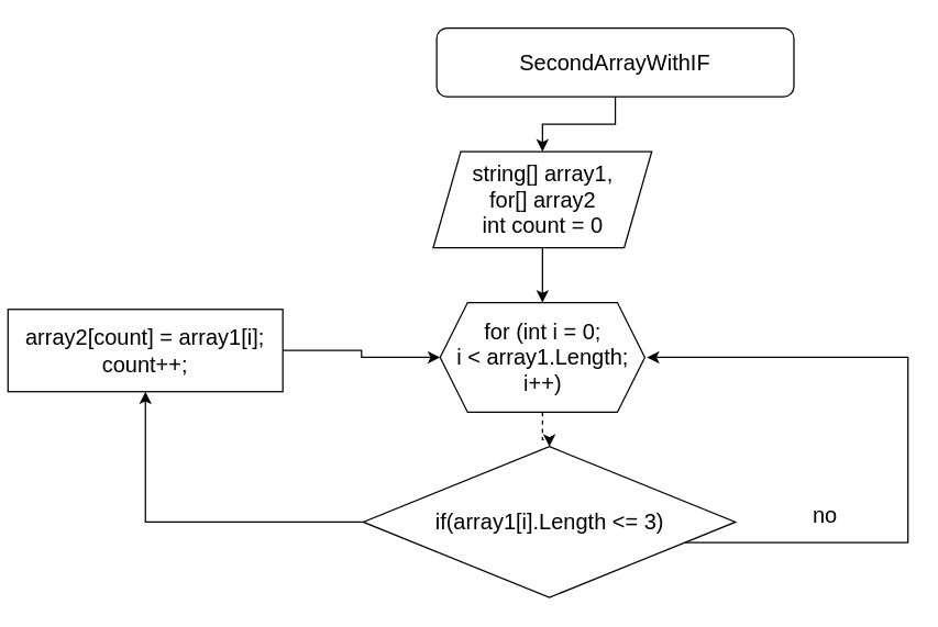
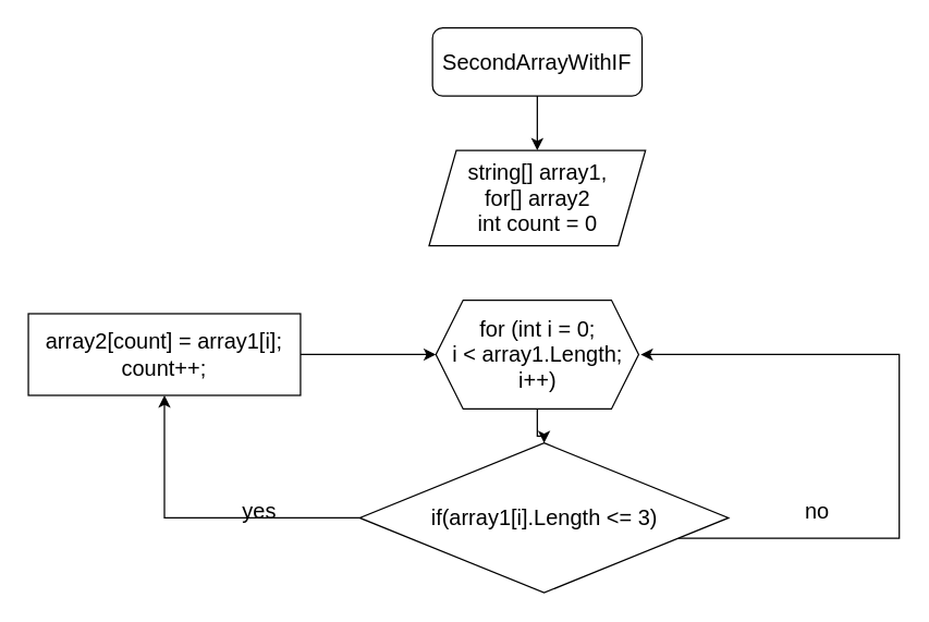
  <mxCell id="0" />
  <mxCell id="1" parent="0" />
  <mxCell id="2" value="" style="edgeStyle=orthogonalEdgeStyle;rounded=0;orthogonalLoop=1;jettySize=auto;html=1;" edge="1" parent="1" source="3" target="5"><mxGeometry relative="1" as="geometry" /></mxCell>
- <mxCell id="3" value="&lt;font style=&quot;font-size: 16px;&quot;&gt;SecondArrayWithIF&lt;/font&gt;" style="rounded=1;whiteSpace=wrap;html=1;fontSize=12;glass=0;strokeWidth=1;shadow=0;" parent="1" vertex="1"><mxGeometry x="317" y="20" width="260" height="50" as="geometry" /></mxCell>
- <mxCell id="4" value="" style="edgeStyle=orthogonalEdgeStyle;rounded=0;orthogonalLoop=1;jettySize=auto;html=1;fontSize=16;" edge="1" parent="1" source="5" target="7"><mxGeometry relative="1" as="geometry" /></mxCell>
+ <mxCell id="3" value="&lt;font style=&quot;font-size: 16px;&quot;&gt;SecondArrayWithIF&lt;/font&gt;" style="rounded=1;whiteSpace=wrap;html=1;fontSize=12;glass=0;strokeWidth=1;shadow=0;" parent="1" vertex="1"><mxGeometry x="317" y="20" width="154" height="50" as="geometry" /></mxCell>
  <mxCell id="5" value="&lt;font style=&quot;font-size: 16px;&quot;&gt;string[] array1,&lt;br&gt;for[] array2&lt;br&gt;int count = 0&lt;/font&gt;" style="shape=parallelogram;perimeter=parallelogramPerimeter;whiteSpace=wrap;html=1;fixedSize=1;" vertex="1" parent="1"><mxGeometry x="314.5" y="110" width="159" height="70" as="geometry" /></mxCell>
- <mxCell id="6" value="" style="edgeStyle=orthogonalEdgeStyle;rounded=0;orthogonalLoop=1;jettySize=auto;html=1;fontSize=16;dashed=1;" edge="1" parent="1" source="7" target="10"><mxGeometry relative="1" as="geometry" /></mxCell>
+ <mxCell id="6" value="" style="edgeStyle=orthogonalEdgeStyle;rounded=0;orthogonalLoop=1;jettySize=auto;html=1;fontSize=16;" edge="1" parent="1" source="7" target="10"><mxGeometry relative="1" as="geometry" /></mxCell>
  <mxCell id="7" value="&lt;font style=&quot;font-size: 16px;&quot;&gt;for (int i = 0; &lt;br&gt;i &amp;lt; array1.Length; &lt;br&gt;i++)&lt;/font&gt;" style="shape=hexagon;perimeter=hexagonPerimeter2;whiteSpace=wrap;html=1;fixedSize=1;" vertex="1" parent="1"><mxGeometry x="319.5" y="220" width="149" height="80" as="geometry" /></mxCell>
  <mxCell id="8" style="edgeStyle=orthogonalEdgeStyle;rounded=0;orthogonalLoop=1;jettySize=auto;html=1;fontSize=16;entryX=0.5;entryY=1;entryDx=0;entryDy=0;" edge="1" parent="1" source="10" target="12"><mxGeometry relative="1" as="geometry"><mxPoint x="100" y="395" as="targetPoint" /></mxGeometry></mxCell>
  <mxCell id="9" style="edgeStyle=orthogonalEdgeStyle;rounded=0;orthogonalLoop=1;jettySize=auto;html=1;fontSize=16;" edge="1" parent="1" source="10"><mxGeometry relative="1" as="geometry"><mxPoint x="470" y="260" as="targetPoint" /><Array as="points"><mxPoint x="660" y="395" /><mxPoint x="660" y="260" /></Array></mxGeometry></mxCell>
  <mxCell id="10" value="if(array1[i].Length &amp;lt;= 3)" style="rhombus;whiteSpace=wrap;html=1;fontSize=16;" vertex="1" parent="1"><mxGeometry x="263.5" y="325" width="271" height="110" as="geometry" /></mxCell>
  <mxCell id="11" value="" style="edgeStyle=orthogonalEdgeStyle;rounded=0;orthogonalLoop=1;jettySize=auto;html=1;fontSize=16;" edge="1" parent="1" source="12" target="7"><mxGeometry relative="1" as="geometry" /></mxCell>
- <mxCell id="12" value="array2[count] = array1[i]; count++;" style="rounded=0;whiteSpace=wrap;html=1;fontSize=16;" vertex="1" parent="1"><mxGeometry x="5" y="225" width="200" height="60" as="geometry" /></mxCell>
+ <mxCell id="12" value="array2[count] = array1[i]; count++;" style="rounded=0;whiteSpace=wrap;html=1;fontSize=16;" vertex="1" parent="1"><mxGeometry x="20" y="230" width="200" height="60" as="geometry" /></mxCell>
+ <mxCell id="13" value="yes" style="text;html=1;strokeColor=none;fillColor=none;align=center;verticalAlign=middle;whiteSpace=wrap;rounded=0;fontSize=16;" vertex="1" parent="1"><mxGeometry x="160" y="360" width="60" height="30" as="geometry" /></mxCell>
  <mxCell id="14" value="no" style="text;html=1;strokeColor=none;fillColor=none;align=center;verticalAlign=middle;whiteSpace=wrap;rounded=0;fontSize=16;" vertex="1" parent="1"><mxGeometry x="570" y="360" width="60" height="30" as="geometry" /></mxCell>
